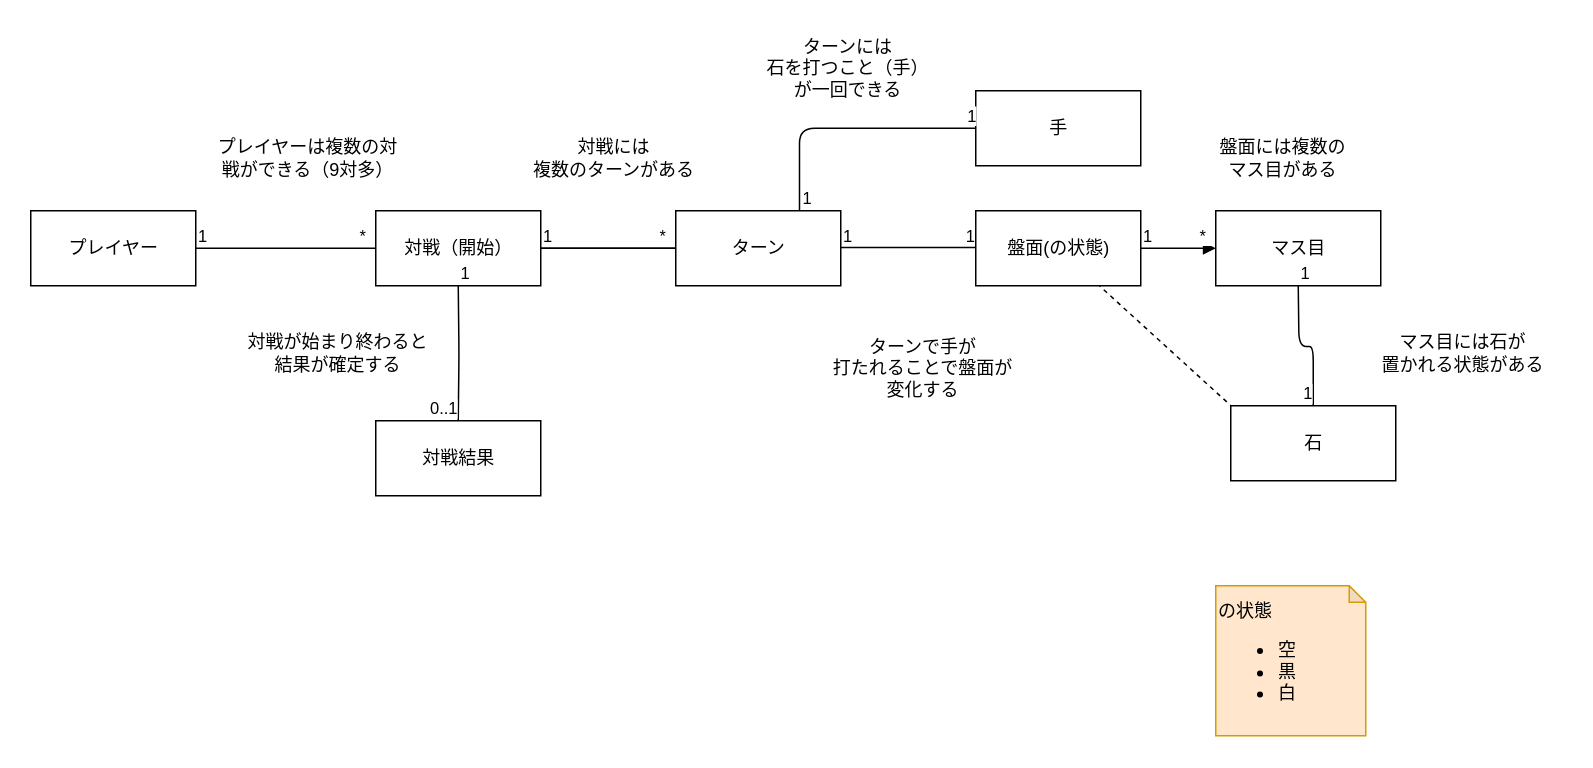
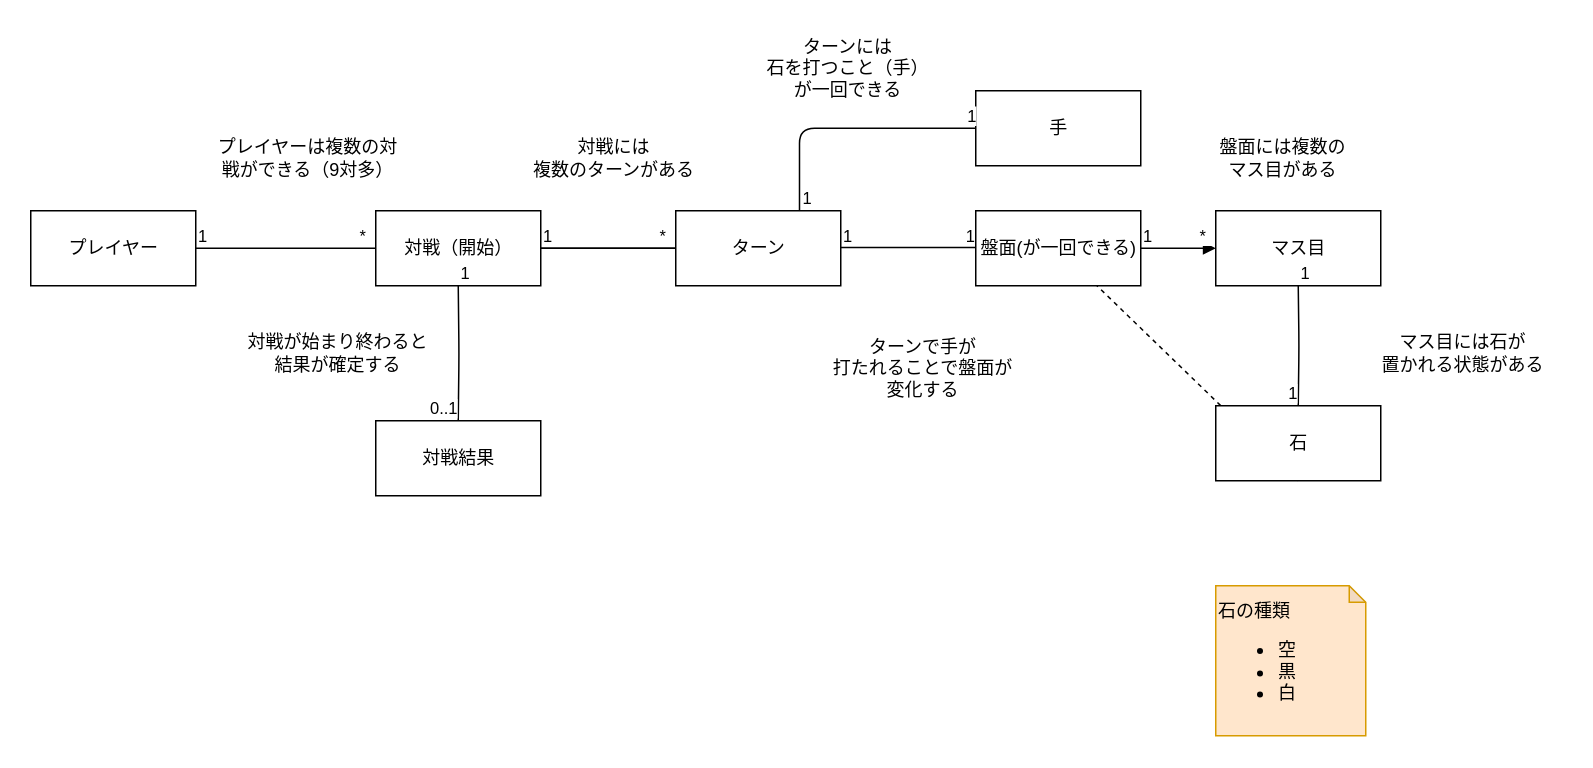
  <mxCell id="0" />
  <mxCell id="1" parent="0" />
  <mxCell id="2" value="プレイヤー" style="html=1;" vertex="1" parent="1"><mxGeometry x="20" y="140" width="110" height="50" as="geometry" /></mxCell>
  <mxCell id="3" value="対戦（開始）" style="html=1;" vertex="1" parent="1"><mxGeometry x="250" y="140" width="110" height="50" as="geometry" /></mxCell>
  <mxCell id="4" value="対戦結果" style="html=1;" vertex="1" parent="1"><mxGeometry x="250" y="280" width="110" height="50" as="geometry" /></mxCell>
- <mxCell id="5" value="盤面(の状態)" style="html=1;" vertex="1" parent="1"><mxGeometry x="650" y="140" width="110" height="50" as="geometry" /></mxCell>
+ <mxCell id="5" value="盤面(が一回できる)" style="html=1;" vertex="1" parent="1"><mxGeometry x="650" y="140" width="110" height="50" as="geometry" /></mxCell>
  <mxCell id="6" style="edgeStyle=none;html=1;exitX=0.5;exitY=1;exitDx=0;exitDy=0;endArrow=none;endFill=0;dashed=1;" edge="1" parent="1" source="7" target="5"><mxGeometry relative="1" as="geometry" /></mxCell>
- <mxCell id="7" value="石" style="html=1;" vertex="1" parent="1"><mxGeometry x="820" y="270" width="110" height="50" as="geometry" /></mxCell>
- <mxCell id="8" value="&lt;span style=&quot;background-color: initial;&quot;&gt;の状態&lt;/span&gt;&lt;br&gt;&lt;ul&gt;&lt;li&gt;&lt;span style=&quot;background-color: initial;&quot;&gt;空&lt;/span&gt;&lt;/li&gt;&lt;li&gt;&lt;span style=&quot;background-color: initial;&quot;&gt;黒&lt;/span&gt;&lt;/li&gt;&lt;li&gt;&lt;span style=&quot;background-color: initial;&quot;&gt;白&lt;/span&gt;&lt;/li&gt;&lt;/ul&gt;" style="shape=note;whiteSpace=wrap;html=1;backgroundOutline=1;darkOpacity=0.05;size=11;align=left;fillColor=#ffe6cc;strokeColor=#d79b00;" vertex="1" parent="1"><mxGeometry x="810" y="390" width="100" height="100" as="geometry" /></mxCell>
+ <mxCell id="7" value="石" style="html=1;" vertex="1" parent="1"><mxGeometry x="810" y="270" width="110" height="50" as="geometry" /></mxCell>
+ <mxCell id="8" value="&lt;span style=&quot;background-color: initial;&quot;&gt;石の種類&lt;/span&gt;&lt;br&gt;&lt;ul&gt;&lt;li&gt;&lt;span style=&quot;background-color: initial;&quot;&gt;空&lt;/span&gt;&lt;/li&gt;&lt;li&gt;&lt;span style=&quot;background-color: initial;&quot;&gt;黒&lt;/span&gt;&lt;/li&gt;&lt;li&gt;&lt;span style=&quot;background-color: initial;&quot;&gt;白&lt;/span&gt;&lt;/li&gt;&lt;/ul&gt;" style="shape=note;whiteSpace=wrap;html=1;backgroundOutline=1;darkOpacity=0.05;size=11;align=left;fillColor=#ffe6cc;strokeColor=#d79b00;" vertex="1" parent="1"><mxGeometry x="810" y="390" width="100" height="100" as="geometry" /></mxCell>
  <mxCell id="9" value="" style="endArrow=none;html=1;edgeStyle=orthogonalEdgeStyle;entryX=0;entryY=0.5;entryDx=0;entryDy=0;" edge="1" parent="1" source="2" target="3"><mxGeometry relative="1" as="geometry"><mxPoint x="130" y="160" as="sourcePoint" /><mxPoint x="290" y="160" as="targetPoint" /></mxGeometry></mxCell>
  <mxCell id="10" value="1" style="edgeLabel;resizable=0;html=1;align=left;verticalAlign=bottom;" connectable="0" vertex="1" parent="9"><mxGeometry x="-1" relative="1" as="geometry" /></mxCell>
  <mxCell id="11" value="*&amp;nbsp;&amp;nbsp;" style="edgeLabel;resizable=0;html=1;align=right;verticalAlign=bottom;" connectable="0" vertex="1" parent="9"><mxGeometry x="1" relative="1" as="geometry" /></mxCell>
  <mxCell id="12" value="" style="endArrow=none;html=1;edgeStyle=orthogonalEdgeStyle;entryX=0.5;entryY=0;entryDx=0;entryDy=0;" edge="1" parent="1" target="4"><mxGeometry relative="1" as="geometry"><mxPoint x="305" y="190" as="sourcePoint" /><mxPoint x="260" y="175" as="targetPoint" /></mxGeometry></mxCell>
  <mxCell id="13" value="1" style="edgeLabel;resizable=0;html=1;align=left;verticalAlign=bottom;" connectable="0" vertex="1" parent="12"><mxGeometry x="-1" relative="1" as="geometry" /></mxCell>
  <mxCell id="14" value="0..1" style="edgeLabel;resizable=0;html=1;align=right;verticalAlign=bottom;" connectable="0" vertex="1" parent="12"><mxGeometry x="1" relative="1" as="geometry" /></mxCell>
  <mxCell id="15" value="" style="edgeStyle=none;html=1;endArrow=none;endFill=0;" edge="1" parent="1" source="16" target="3"><mxGeometry relative="1" as="geometry" /></mxCell>
  <mxCell id="16" value="ターン" style="html=1;" vertex="1" parent="1"><mxGeometry x="450" y="140" width="110" height="50" as="geometry" /></mxCell>
  <mxCell id="17" value="" style="endArrow=none;html=1;edgeStyle=orthogonalEdgeStyle;exitX=1;exitY=0.5;exitDx=0;exitDy=0;" edge="1" parent="1" source="3" target="16"><mxGeometry relative="1" as="geometry"><mxPoint x="140" y="175" as="sourcePoint" /><mxPoint x="260" y="175" as="targetPoint" /></mxGeometry></mxCell>
  <mxCell id="18" value="1" style="edgeLabel;resizable=0;html=1;align=left;verticalAlign=bottom;" connectable="0" vertex="1" parent="17"><mxGeometry x="-1" relative="1" as="geometry" /></mxCell>
  <mxCell id="19" value="*&amp;nbsp;&amp;nbsp;" style="edgeLabel;resizable=0;html=1;align=right;verticalAlign=bottom;" connectable="0" vertex="1" parent="17"><mxGeometry x="1" relative="1" as="geometry" /></mxCell>
  <mxCell id="20" value="" style="endArrow=none;html=1;edgeStyle=orthogonalEdgeStyle;exitX=1;exitY=0.5;exitDx=0;exitDy=0;" edge="1" parent="1"><mxGeometry relative="1" as="geometry"><mxPoint x="560" y="164.5" as="sourcePoint" /><mxPoint x="650" y="164.5" as="targetPoint" /></mxGeometry></mxCell>
  <mxCell id="21" value="1" style="edgeLabel;resizable=0;html=1;align=left;verticalAlign=bottom;" connectable="0" vertex="1" parent="20"><mxGeometry x="-1" relative="1" as="geometry" /></mxCell>
  <mxCell id="22" value="1" style="edgeLabel;resizable=0;html=1;align=right;verticalAlign=bottom;" connectable="0" vertex="1" parent="20"><mxGeometry x="1" relative="1" as="geometry" /></mxCell>
  <mxCell id="23" value="マス目" style="html=1;" vertex="1" parent="1"><mxGeometry x="810" y="140" width="110" height="50" as="geometry" /></mxCell>
  <mxCell id="24" value="" style="endArrow=block;html=1;exitX=1;exitY=0.5;exitDx=0;exitDy=0;entryX=0;entryY=0.5;entryDx=0;entryDy=0;" edge="1" parent="1" source="5" target="23"><mxGeometry relative="1" as="geometry"><mxPoint x="370" y="175" as="sourcePoint" /><mxPoint x="460" y="175" as="targetPoint" /></mxGeometry></mxCell>
  <mxCell id="25" value="1" style="edgeLabel;resizable=0;html=1;align=left;verticalAlign=bottom;" connectable="0" vertex="1" parent="24"><mxGeometry x="-1" relative="1" as="geometry" /></mxCell>
  <mxCell id="26" value="*&amp;nbsp;&amp;nbsp;" style="edgeLabel;resizable=0;html=1;align=right;verticalAlign=bottom;" connectable="0" vertex="1" parent="24"><mxGeometry x="1" relative="1" as="geometry" /></mxCell>
  <mxCell id="27" value="" style="endArrow=none;html=1;edgeStyle=orthogonalEdgeStyle;entryX=0.5;entryY=0;entryDx=0;entryDy=0;" edge="1" parent="1" target="7"><mxGeometry relative="1" as="geometry"><mxPoint x="865" y="190" as="sourcePoint" /><mxPoint x="660" y="174.5" as="targetPoint" /></mxGeometry></mxCell>
  <mxCell id="28" value="1" style="edgeLabel;resizable=0;html=1;align=left;verticalAlign=bottom;" connectable="0" vertex="1" parent="27"><mxGeometry x="-1" relative="1" as="geometry" /></mxCell>
  <mxCell id="29" value="1" style="edgeLabel;resizable=0;html=1;align=right;verticalAlign=bottom;" connectable="0" vertex="1" parent="27"><mxGeometry x="1" relative="1" as="geometry" /></mxCell>
  <mxCell id="30" value="手" style="html=1;" vertex="1" parent="1"><mxGeometry x="650" y="60" width="110" height="50" as="geometry" /></mxCell>
  <mxCell id="31" value="" style="endArrow=none;html=1;edgeStyle=orthogonalEdgeStyle;exitX=0.75;exitY=0;exitDx=0;exitDy=0;entryX=0;entryY=0.5;entryDx=0;entryDy=0;" edge="1" parent="1" source="16" target="30"><mxGeometry relative="1" as="geometry"><mxPoint x="570" y="174.5" as="sourcePoint" /><mxPoint x="660" y="174.5" as="targetPoint" /></mxGeometry></mxCell>
  <mxCell id="32" value="1" style="edgeLabel;resizable=0;html=1;align=left;verticalAlign=bottom;" connectable="0" vertex="1" parent="31"><mxGeometry x="-1" relative="1" as="geometry" /></mxCell>
  <mxCell id="33" value="1" style="edgeLabel;resizable=0;html=1;align=right;verticalAlign=bottom;" connectable="0" vertex="1" parent="31"><mxGeometry x="1" relative="1" as="geometry" /></mxCell>
  <mxCell id="34" value="プレイヤーは複数の対戦ができる（9対多）" style="text;html=1;strokeColor=none;fillColor=none;align=center;verticalAlign=middle;whiteSpace=wrap;rounded=0;" vertex="1" parent="1"><mxGeometry x="140" y="80" width="130" height="50" as="geometry" /></mxCell>
  <mxCell id="35" value="対戦が始まり終わると&lt;br&gt;結果が確定する" style="text;html=1;strokeColor=none;fillColor=none;align=center;verticalAlign=middle;whiteSpace=wrap;rounded=0;" vertex="1" parent="1"><mxGeometry x="160" y="210" width="130" height="50" as="geometry" /></mxCell>
  <mxCell id="36" value="対戦には&lt;br&gt;複数のターンがある" style="text;html=1;strokeColor=none;fillColor=none;align=center;verticalAlign=middle;whiteSpace=wrap;rounded=0;" vertex="1" parent="1"><mxGeometry x="344" y="80" width="130" height="50" as="geometry" /></mxCell>
  <mxCell id="37" value="ターンには&lt;br&gt;石を打つこと（手）&lt;br&gt;が一回できる" style="text;html=1;strokeColor=none;fillColor=none;align=center;verticalAlign=middle;whiteSpace=wrap;rounded=0;" vertex="1" parent="1"><mxGeometry x="500" y="20" width="130" height="50" as="geometry" /></mxCell>
  <mxCell id="38" value="ターンで手が&lt;br&gt;打たれることで盤面が&lt;br&gt;変化する" style="text;html=1;strokeColor=none;fillColor=none;align=center;verticalAlign=middle;whiteSpace=wrap;rounded=0;" vertex="1" parent="1"><mxGeometry x="550" y="220" width="130" height="50" as="geometry" /></mxCell>
  <mxCell id="39" value="盤面には複数の&lt;br&gt;マス目がある" style="text;html=1;strokeColor=none;fillColor=none;align=center;verticalAlign=middle;whiteSpace=wrap;rounded=0;" vertex="1" parent="1"><mxGeometry x="790" y="80" width="130" height="50" as="geometry" /></mxCell>
  <mxCell id="40" value="マス目には石が&lt;br&gt;置かれる状態がある" style="text;html=1;strokeColor=none;fillColor=none;align=center;verticalAlign=middle;whiteSpace=wrap;rounded=0;" vertex="1" parent="1"><mxGeometry x="910" y="210" width="130" height="50" as="geometry" /></mxCell>
